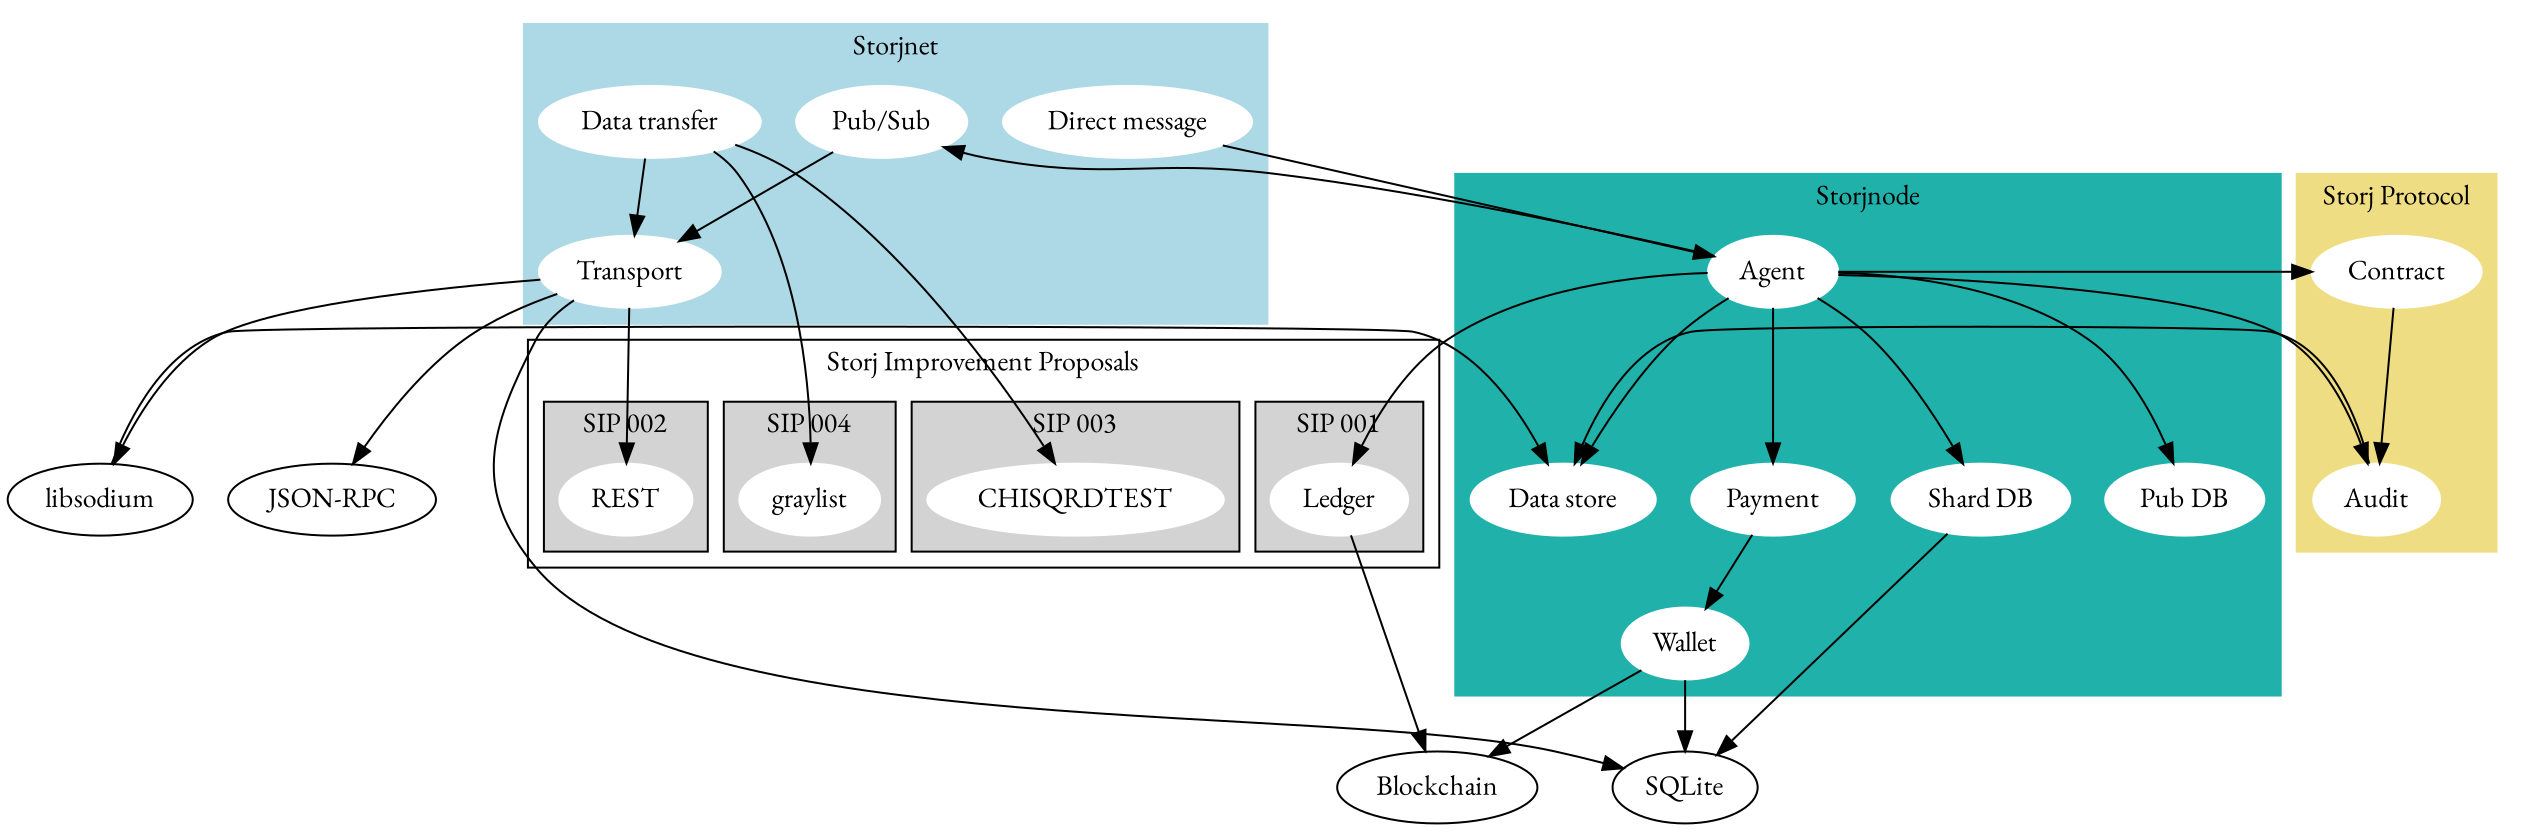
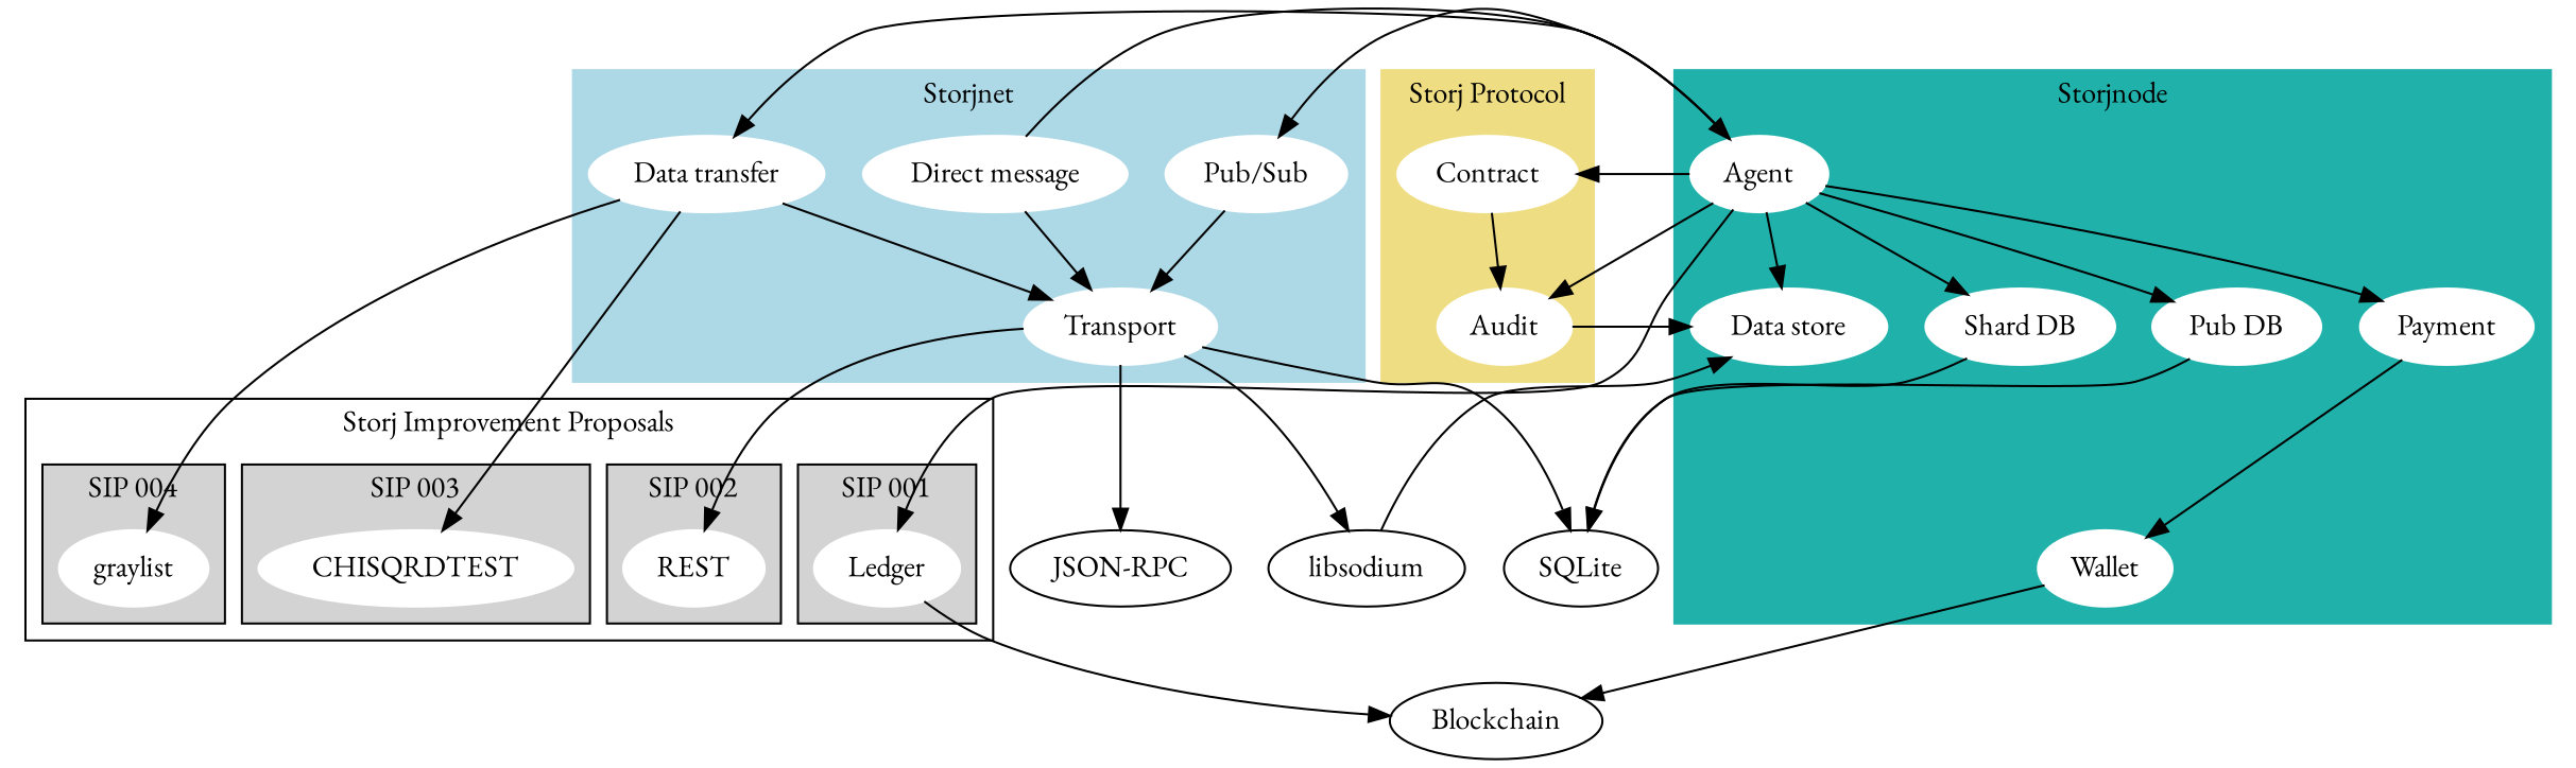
  digraph {
    fontname="EB Garamond"
    node [color=white fontname="EB Garamond" style=filled]
    edge [fontname="EB Garamond"]
    "Pub/Sub"
    "Data transfer"
    "Direct message"
    Transport
    Contract
    Audit
    "Data store"
    Agent
    Payment
    Wallet
    "Shard DB"
    n12 [label="Pub DB"]
    Ledger
    REST
    CHISQRDTEST
    graylist
    libsodium [color="" style=""]
    "JSON-RPC" [color="" style=""]
    SQLite [color="" style=""]
    Blockchain [color="" style=""]
    subgraph cluster_1 {
      color=lightblue
      label=Storjnet
      style=filled
      "Pub/Sub"
      "Data transfer"
      "Direct message"
      Transport
    }
    subgraph cluster_2 {
      color=lightgoldenrod
      label="Storj Protocol"
      style=filled
      Contract
      Audit
    }
    subgraph cluster_3 {
      color=lightseagreen
      label=Storjnode
      style=filled
      "Data store"
      Agent
      Payment
      Wallet
      "Shard DB"
      n12
    }
    subgraph cluster_4 {
      label="Storj Improvement Proposals"
      subgraph cluster_5 {
        label="SIP 001"
        style=filled
        Ledger
      }
      subgraph cluster_6 {
        label="SIP 002"
        style=filled
        REST
      }
      subgraph cluster_7 {
        label="SIP 003"
        style=filled
        CHISQRDTEST
      }
      subgraph cluster_8 {
        label="SIP 004"
        style=filled
        graylist
      }
    }
    "Pub/Sub" -> Transport
    "Data transfer" -> Transport
    "Data transfer" -> CHISQRDTEST
    "Data transfer" -> graylist
+   "Direct message" -> Transport
    "Direct message" -> Agent
    Transport -> REST
    Transport -> libsodium
    Transport -> "JSON-RPC"
    Transport -> SQLite
    Contract -> Audit
    Audit -> "Data store"
    Agent -> "Pub/Sub"
+   Agent -> "Data transfer"
    Agent -> Contract
    Agent -> Audit
    Agent -> "Data store"
    Agent -> Payment
    Agent -> "Shard DB"
    Agent -> n12
    Agent -> Ledger
    Payment -> Wallet
    Wallet -> Blockchain
    "Shard DB" -> SQLite
-   Wallet -> SQLite
+   n12 -> SQLite
    Ledger -> Blockchain
    libsodium -> "Data store"
  }
